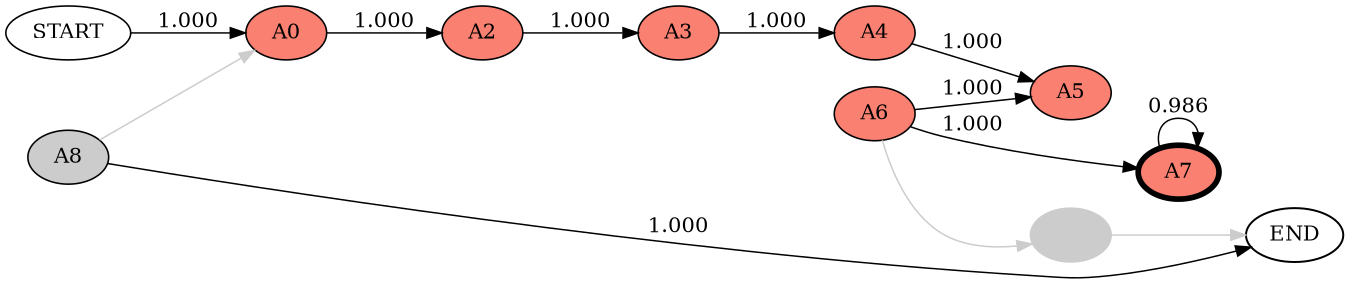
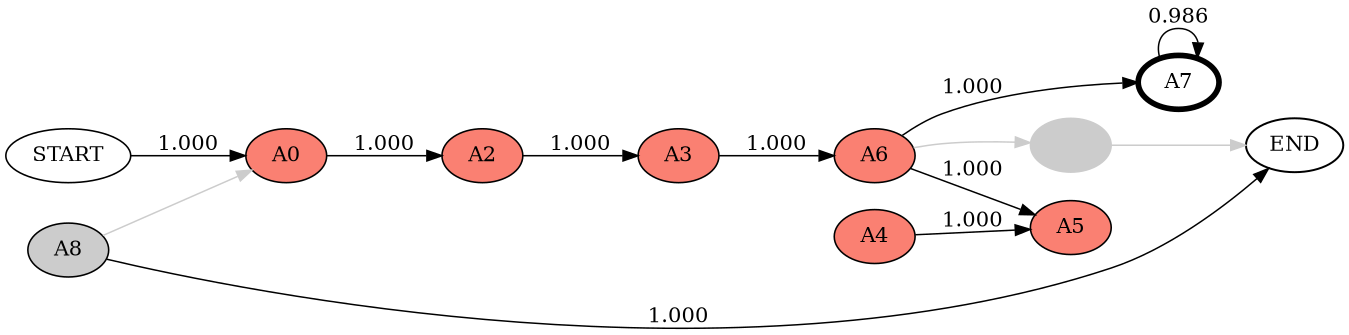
  digraph {
    rankdir=LR
    node [color=black fillcolor="#fa8072" fontcolor=black penwidth=1.059696442136422 style=filled]
    edge [color="#000000" fontcolor=black weight=1.0]
    START [fillcolor="#ffffff"]
    n2 [label=A0]
    A2
    A3
    A4
    A5
    A6
-   A7 [penwidth=3.789323836689541]
+   A7 [fillcolor="#ffffff" penwidth=3.789323836689541]
    A9 [color="#cccccc" fillcolor="#cccccc" fontcolor="#cccccc" penwidth=1.0000600693620294]
    END [fillcolor="#ffffff" penwidth=1.3246205526705275]
    A8 [fillcolor="#cccccc"]
    START -> n2 [label=1.000]
    n2 -> A2 [label=1.000]
    A2 -> A3 [label=1.000]
-   A3 -> A4 [label=1.000]
+   A3 -> A6 [label=1.000]
    A4 -> A5 [label=1.000]
    A6 -> A5 [label=1.000]
    A6 -> A7 [label=1.000 weight=0.9990009990009991]
    A6 -> A9 [color="#cccccc" fontcolor="#cccccc" label=" " weight=0.001]
    A7 -> A7 [color="#010101" label=0.986 weight=0.9857142857142858]
    A9 -> END [color="#cccccc" fontcolor="#cccccc" label=" "]
    A8 -> n2 [color="#cccccc" fontcolor="#cccccc" label=" " weight=0.001]
    A8 -> END [label=1.000 weight=0.9990000000000001]
  }
